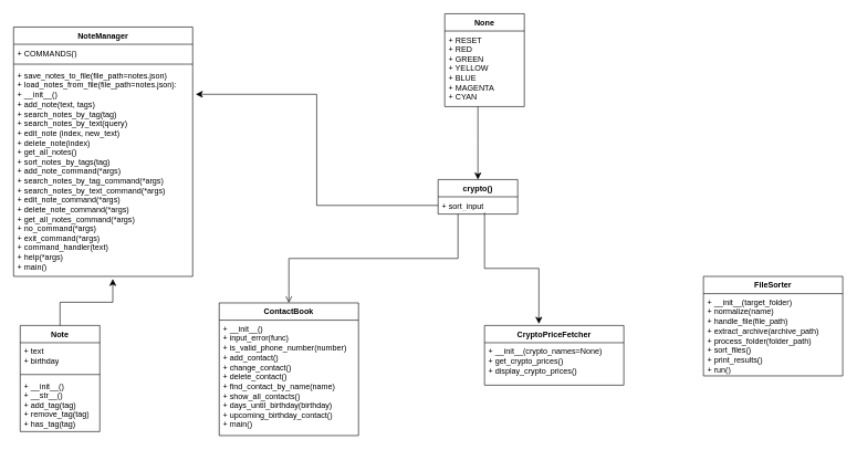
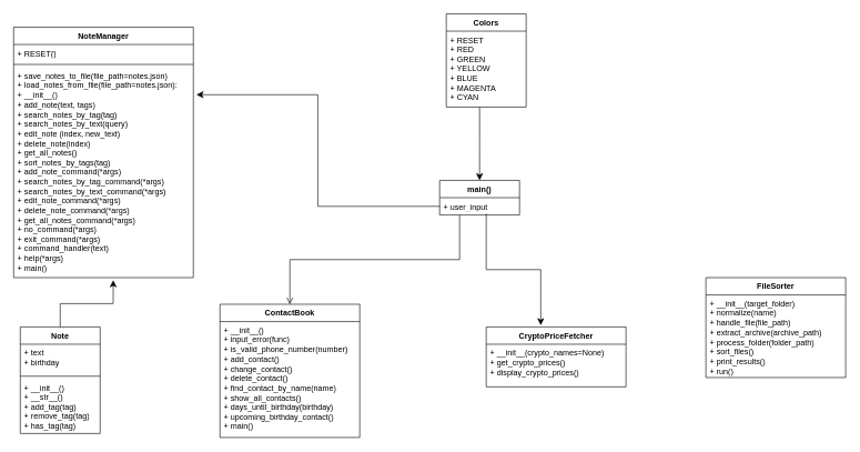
  <mxCell id="0" />
  <mxCell id="1" parent="0" />
- <mxCell id="2" value="None" style="swimlane;fontStyle=1;align=center;verticalAlign=top;childLayout=stackLayout;horizontal=1;startSize=26;horizontalStack=0;resizeParent=1;resizeParentMax=0;resizeLast=0;collapsible=1;marginBottom=0;whiteSpace=wrap;html=1;strokeColor=default;fontFamily=Helvetica;fontSize=12;fontColor=default;fillColor=default;" parent="1" vertex="1"><mxGeometry x="670" y="20" width="120" height="140" as="geometry"><mxRectangle x="40" y="80" width="100" height="30" as="alternateBounds" /></mxGeometry></mxCell>
+ <mxCell id="2" value="Colors" style="swimlane;fontStyle=1;align=center;verticalAlign=top;childLayout=stackLayout;horizontal=1;startSize=26;horizontalStack=0;resizeParent=1;resizeParentMax=0;resizeLast=0;collapsible=1;marginBottom=0;whiteSpace=wrap;html=1;strokeColor=default;fontFamily=Helvetica;fontSize=12;fontColor=default;fillColor=default;" parent="1" vertex="1"><mxGeometry x="670" y="20" width="120" height="140" as="geometry"><mxRectangle x="40" y="80" width="100" height="30" as="alternateBounds" /></mxGeometry></mxCell>
  <mxCell id="3" value="&lt;div&gt;+ RESET&lt;/div&gt;&lt;div&gt;+ RED&lt;/div&gt;&lt;div&gt;+ GREEN&lt;/div&gt;&lt;div&gt;+ YELLOW&lt;/div&gt;&lt;div&gt;+ BLUE&lt;/div&gt;&lt;div&gt;+ MAGENTA&amp;nbsp;&lt;/div&gt;&lt;div&gt;+ CYAN&lt;/div&gt;" style="text;strokeColor=none;fillColor=none;align=left;verticalAlign=top;spacingLeft=4;spacingRight=4;overflow=hidden;rotatable=0;points=[[0,0.5],[1,0.5]];portConstraint=eastwest;whiteSpace=wrap;html=1;fontSize=12;fontFamily=Helvetica;fontColor=default;" parent="2" vertex="1"><mxGeometry y="26" width="120" height="114" as="geometry" /></mxCell>
- <mxCell id="4" value="crypto()" style="swimlane;fontStyle=1;align=center;verticalAlign=top;childLayout=stackLayout;horizontal=1;startSize=26;horizontalStack=0;resizeParent=1;resizeParentMax=0;resizeLast=0;collapsible=1;marginBottom=0;whiteSpace=wrap;html=1;strokeColor=default;fontFamily=Helvetica;fontSize=12;fontColor=default;fillColor=default;" vertex="1" parent="1"><mxGeometry x="660" y="270" width="120" height="52" as="geometry"><mxRectangle x="40" y="80" width="100" height="30" as="alternateBounds" /></mxGeometry></mxCell>
- <mxCell id="5" value="+&amp;nbsp;sort_input" style="text;strokeColor=none;fillColor=none;align=left;verticalAlign=top;spacingLeft=4;spacingRight=4;overflow=hidden;rotatable=0;points=[[0,0.5],[1,0.5]];portConstraint=eastwest;whiteSpace=wrap;html=1;fontSize=12;fontFamily=Helvetica;fontColor=default;" vertex="1" parent="4"><mxGeometry y="26" width="120" height="26" as="geometry" /></mxCell>
+ <mxCell id="4" value="main()" style="swimlane;fontStyle=1;align=center;verticalAlign=top;childLayout=stackLayout;horizontal=1;startSize=26;horizontalStack=0;resizeParent=1;resizeParentMax=0;resizeLast=0;collapsible=1;marginBottom=0;whiteSpace=wrap;html=1;strokeColor=default;fontFamily=Helvetica;fontSize=12;fontColor=default;fillColor=default;" vertex="1" parent="1"><mxGeometry x="660" y="270" width="120" height="52" as="geometry"><mxRectangle x="40" y="80" width="100" height="30" as="alternateBounds" /></mxGeometry></mxCell>
+ <mxCell id="5" value="+&amp;nbsp;user_input" style="text;strokeColor=none;fillColor=none;align=left;verticalAlign=top;spacingLeft=4;spacingRight=4;overflow=hidden;rotatable=0;points=[[0,0.5],[1,0.5]];portConstraint=eastwest;whiteSpace=wrap;html=1;fontSize=12;fontFamily=Helvetica;fontColor=default;" vertex="1" parent="4"><mxGeometry y="26" width="120" height="26" as="geometry" /></mxCell>
  <mxCell id="6" value="NoteManager" style="swimlane;fontStyle=1;align=center;verticalAlign=top;childLayout=stackLayout;horizontal=1;startSize=26;horizontalStack=0;resizeParent=1;resizeParentMax=0;resizeLast=0;collapsible=1;marginBottom=0;whiteSpace=wrap;html=1;strokeColor=default;fontFamily=Helvetica;fontSize=12;fontColor=default;fillColor=default;" vertex="1" parent="1"><mxGeometry x="20" y="40" width="270" height="376" as="geometry"><mxRectangle x="40" y="80" width="100" height="30" as="alternateBounds" /></mxGeometry></mxCell>
- <mxCell id="7" value="+&amp;nbsp;COMMANDS{}" style="text;strokeColor=none;fillColor=none;align=left;verticalAlign=top;spacingLeft=4;spacingRight=4;overflow=hidden;rotatable=0;points=[[0,0.5],[1,0.5]];portConstraint=eastwest;whiteSpace=wrap;html=1;fontSize=12;fontFamily=Helvetica;fontColor=default;" vertex="1" parent="6"><mxGeometry y="26" width="270" height="26" as="geometry" /></mxCell>
+ <mxCell id="7" value="+&amp;nbsp;RESET{}" style="text;strokeColor=none;fillColor=none;align=left;verticalAlign=top;spacingLeft=4;spacingRight=4;overflow=hidden;rotatable=0;points=[[0,0.5],[1,0.5]];portConstraint=eastwest;whiteSpace=wrap;html=1;fontSize=12;fontFamily=Helvetica;fontColor=default;" vertex="1" parent="6"><mxGeometry y="26" width="270" height="26" as="geometry" /></mxCell>
  <mxCell id="8" value="" style="line;strokeWidth=1;fillColor=none;align=left;verticalAlign=middle;spacingTop=-1;spacingLeft=3;spacingRight=3;rotatable=0;labelPosition=right;points=[];portConstraint=eastwest;strokeColor=inherit;fontFamily=Helvetica;fontSize=12;fontColor=default;startSize=30;" vertex="1" parent="6"><mxGeometry y="52" width="270" height="8" as="geometry" /></mxCell>
  <mxCell id="9" value="+&amp;nbsp;save_notes_to_file(file_path=notes.json)&lt;br&gt;+ load_notes_from_file(file_path=notes.json):&lt;br&gt;&lt;span style=&quot;background-color: initial;&quot;&gt;+ __init__()&lt;/span&gt;&lt;br&gt;&lt;span style=&quot;background-color: initial;&quot;&gt;&lt;div&gt;+ add_note(text, tags)&lt;/div&gt;&lt;div&gt;+ search_notes_by_tag(tag)&lt;/div&gt;&lt;div&gt;+ search_notes_by_text(query)&lt;/div&gt;&lt;div&gt;+ edit_note (index, new_text)&lt;/div&gt;&lt;div&gt;+ delete_note(index)&lt;/div&gt;&lt;div&gt;+ get_all_notes()&lt;/div&gt;&lt;div&gt;+ sort_notes_by_tags(tag)&lt;/div&gt;&lt;div&gt;+ add_note_command(*args)&lt;/div&gt;&lt;div&gt;+ search_notes_by_tag_command(*args)&lt;/div&gt;&lt;div&gt;+ search_notes_by_text_command(*args)&lt;/div&gt;&lt;div&gt;+ edit_note_command(*args)&lt;/div&gt;&lt;div&gt;+ delete_note_command(*args)&lt;/div&gt;&lt;div&gt;+ get_all_notes_command(*args)&lt;/div&gt;&lt;div&gt;+ no_command(*args)&lt;/div&gt;&lt;div&gt;+ exit_command(*args)&lt;/div&gt;&lt;div&gt;+ command_handler(text)&lt;/div&gt;&lt;div&gt;+ help(*args)&lt;/div&gt;&lt;div&gt;+ main()&lt;/div&gt;&lt;/span&gt;" style="text;strokeColor=none;fillColor=none;align=left;verticalAlign=top;spacingLeft=4;spacingRight=4;overflow=hidden;rotatable=0;points=[[0,0.5],[1,0.5]];portConstraint=eastwest;whiteSpace=wrap;html=1;fontSize=12;fontFamily=Helvetica;fontColor=default;" vertex="1" parent="6"><mxGeometry y="60" width="270" height="316" as="geometry" /></mxCell>
  <mxCell id="10" value="Note" style="swimlane;fontStyle=1;align=center;verticalAlign=top;childLayout=stackLayout;horizontal=1;startSize=26;horizontalStack=0;resizeParent=1;resizeParentMax=0;resizeLast=0;collapsible=1;marginBottom=0;whiteSpace=wrap;html=1;strokeColor=default;fontFamily=Helvetica;fontSize=12;fontColor=default;fillColor=default;" vertex="1" parent="1"><mxGeometry x="30" y="490" width="120" height="160" as="geometry"><mxRectangle x="40" y="80" width="100" height="30" as="alternateBounds" /></mxGeometry></mxCell>
  <mxCell id="11" value="+&amp;nbsp;text&lt;br&gt;+ birthday" style="text;strokeColor=none;fillColor=none;align=left;verticalAlign=top;spacingLeft=4;spacingRight=4;overflow=hidden;rotatable=0;points=[[0,0.5],[1,0.5]];portConstraint=eastwest;whiteSpace=wrap;html=1;fontSize=12;fontFamily=Helvetica;fontColor=default;" vertex="1" parent="10"><mxGeometry y="26" width="120" height="44" as="geometry" /></mxCell>
  <mxCell id="12" value="" style="line;strokeWidth=1;fillColor=none;align=left;verticalAlign=middle;spacingTop=-1;spacingLeft=3;spacingRight=3;rotatable=0;labelPosition=right;points=[];portConstraint=eastwest;strokeColor=inherit;fontFamily=Helvetica;fontSize=12;fontColor=default;startSize=30;" vertex="1" parent="10"><mxGeometry y="70" width="120" height="8" as="geometry" /></mxCell>
  <mxCell id="13" value="+&amp;nbsp;__init__()&lt;br&gt;+&amp;nbsp;__str__()&lt;br&gt;+&amp;nbsp;add_tag(tag)&lt;br&gt;+&amp;nbsp;remove_tag(tag)&lt;br&gt;+&amp;nbsp;has_tag(tag)" style="text;strokeColor=none;fillColor=none;align=left;verticalAlign=top;spacingLeft=4;spacingRight=4;overflow=hidden;rotatable=0;points=[[0,0.5],[1,0.5]];portConstraint=eastwest;whiteSpace=wrap;html=1;fontSize=12;fontFamily=Helvetica;fontColor=default;" vertex="1" parent="10"><mxGeometry y="78" width="120" height="82" as="geometry" /></mxCell>
  <mxCell id="14" value="ContactBook" style="swimlane;fontStyle=1;align=center;verticalAlign=top;childLayout=stackLayout;horizontal=1;startSize=26;horizontalStack=0;resizeParent=1;resizeParentMax=0;resizeLast=0;collapsible=1;marginBottom=0;whiteSpace=wrap;html=1;strokeColor=default;fontFamily=Helvetica;fontSize=12;fontColor=default;fillColor=default;" vertex="1" parent="1"><mxGeometry x="330" y="456" width="210" height="200" as="geometry"><mxRectangle x="40" y="80" width="100" height="30" as="alternateBounds" /></mxGeometry></mxCell>
  <mxCell id="15" value="&lt;div&gt;+ __init__()&lt;/div&gt;&lt;div&gt;+ input_error(func)&lt;/div&gt;&lt;div&gt;+ is_valid_phone_number(number)&lt;/div&gt;&lt;div&gt;+ add_contact()&lt;/div&gt;&lt;div&gt;+ change_contact()&lt;/div&gt;&lt;div&gt;+ delete_contact()&amp;nbsp;&amp;nbsp;&lt;/div&gt;&lt;div&gt;+ find_contact_by_name(name)&amp;nbsp;&amp;nbsp;&lt;/div&gt;&lt;div&gt;+ show_all_contacts()&lt;/div&gt;&lt;div&gt;+ days_until_birthday(birthday)&lt;/div&gt;&lt;div&gt;+ upcoming_birthday_contact()&lt;/div&gt;&lt;div&gt;+ main()&lt;/div&gt;" style="text;strokeColor=none;fillColor=none;align=left;verticalAlign=top;spacingLeft=4;spacingRight=4;overflow=hidden;rotatable=0;points=[[0,0.5],[1,0.5]];portConstraint=eastwest;whiteSpace=wrap;html=1;fontSize=12;fontFamily=Helvetica;fontColor=default;" vertex="1" parent="14"><mxGeometry y="26" width="210" height="174" as="geometry" /></mxCell>
  <mxCell id="16" value="CryptoPriceFetcher" style="swimlane;fontStyle=1;align=center;verticalAlign=top;childLayout=stackLayout;horizontal=1;startSize=26;horizontalStack=0;resizeParent=1;resizeParentMax=0;resizeLast=0;collapsible=1;marginBottom=0;whiteSpace=wrap;html=1;strokeColor=default;fontFamily=Helvetica;fontSize=12;fontColor=default;fillColor=default;" vertex="1" parent="1"><mxGeometry x="730" y="490" width="210" height="90" as="geometry"><mxRectangle x="40" y="80" width="100" height="30" as="alternateBounds" /></mxGeometry></mxCell>
  <mxCell id="17" value="&lt;div&gt;+ __init__(crypto_names=None)&lt;/div&gt;&lt;div&gt;+ get_crypto_prices()&lt;/div&gt;&lt;div&gt;+ display_crypto_prices()&lt;/div&gt;&lt;div&gt;&lt;br&gt;&lt;/div&gt;" style="text;strokeColor=none;fillColor=none;align=left;verticalAlign=top;spacingLeft=4;spacingRight=4;overflow=hidden;rotatable=0;points=[[0,0.5],[1,0.5]];portConstraint=eastwest;whiteSpace=wrap;html=1;fontSize=12;fontFamily=Helvetica;fontColor=default;" vertex="1" parent="16"><mxGeometry y="26" width="210" height="64" as="geometry" /></mxCell>
  <mxCell id="18" value="FileSorter" style="swimlane;fontStyle=1;align=center;verticalAlign=top;childLayout=stackLayout;horizontal=1;startSize=26;horizontalStack=0;resizeParent=1;resizeParentMax=0;resizeLast=0;collapsible=1;marginBottom=0;whiteSpace=wrap;html=1;strokeColor=default;fontFamily=Helvetica;fontSize=12;fontColor=default;fillColor=default;" vertex="1" parent="1"><mxGeometry x="1060" y="416" width="210" height="150" as="geometry"><mxRectangle x="40" y="80" width="100" height="30" as="alternateBounds" /></mxGeometry></mxCell>
  <mxCell id="19" value="&lt;div&gt;+ __init__(target_folder)&lt;/div&gt;&lt;div&gt;+ normalize(name)&lt;/div&gt;&lt;div&gt;+ handle_file(file_path)&lt;/div&gt;&lt;div&gt;+ extract_archive(archive_path)&lt;/div&gt;&lt;div&gt;+ process_folder(folder_path)&lt;/div&gt;&lt;div&gt;+ sort_files()&lt;/div&gt;&lt;div&gt;+ print_results()&lt;/div&gt;&lt;div&gt;+ run()&lt;/div&gt;" style="text;strokeColor=none;fillColor=none;align=left;verticalAlign=top;spacingLeft=4;spacingRight=4;overflow=hidden;rotatable=0;points=[[0,0.5],[1,0.5]];portConstraint=eastwest;whiteSpace=wrap;html=1;fontSize=12;fontFamily=Helvetica;fontColor=default;" vertex="1" parent="18"><mxGeometry y="26" width="210" height="124" as="geometry" /></mxCell>
  <mxCell id="20" value="" style="edgeStyle=elbowEdgeStyle;elbow=horizontal;endArrow=classic;html=1;curved=0;rounded=0;endSize=8;startSize=8;exitX=0;exitY=0.5;exitDx=0;exitDy=0;entryX=1.017;entryY=0.131;entryDx=0;entryDy=0;entryPerimeter=0;" edge="1" parent="1" source="5" target="9"><mxGeometry width="50" height="50" relative="1" as="geometry"><mxPoint x="520" y="370" as="sourcePoint" /><mxPoint x="280" y="90" as="targetPoint" /></mxGeometry></mxCell>
  <mxCell id="21" value="" style="edgeStyle=elbowEdgeStyle;elbow=vertical;endArrow=open;html=1;curved=0;rounded=0;endSize=8;startSize=8;exitX=0.25;exitY=1;exitDx=0;exitDy=0;entryX=0.5;entryY=0;entryDx=0;entryDy=0;" edge="1" parent="1" source="4" target="14"><mxGeometry width="50" height="50" relative="1" as="geometry"><mxPoint x="520" y="420" as="sourcePoint" /><mxPoint x="570" y="370" as="targetPoint" /></mxGeometry></mxCell>
  <mxCell id="22" value="" style="edgeStyle=elbowEdgeStyle;elbow=horizontal;endArrow=classic;html=1;curved=0;rounded=0;endSize=8;startSize=8;entryX=0.5;entryY=0;entryDx=0;entryDy=0;" edge="1" parent="1" source="3" target="4"><mxGeometry width="50" height="50" relative="1" as="geometry"><mxPoint x="520" y="420" as="sourcePoint" /><mxPoint x="570" y="370" as="targetPoint" /></mxGeometry></mxCell>
  <mxCell id="23" value="" style="edgeStyle=elbowEdgeStyle;elbow=vertical;endArrow=classic;html=1;curved=0;rounded=0;endSize=8;startSize=8;entryX=0.39;entryY=-0.027;entryDx=0;entryDy=0;entryPerimeter=0;" edge="1" parent="1" target="16"><mxGeometry width="50" height="50" relative="1" as="geometry"><mxPoint x="730" y="320" as="sourcePoint" /><mxPoint x="670" y="360" as="targetPoint" /></mxGeometry></mxCell>
  <mxCell id="24" value="" style="edgeStyle=elbowEdgeStyle;elbow=vertical;endArrow=classic;html=1;curved=0;rounded=0;endSize=8;startSize=8;exitX=0.5;exitY=0;exitDx=0;exitDy=0;entryX=0.554;entryY=1.012;entryDx=0;entryDy=0;entryPerimeter=0;" edge="1" parent="1" source="10" target="9"><mxGeometry width="50" height="50" relative="1" as="geometry"><mxPoint x="650" y="620" as="sourcePoint" /><mxPoint x="700" y="570" as="targetPoint" /></mxGeometry></mxCell>
